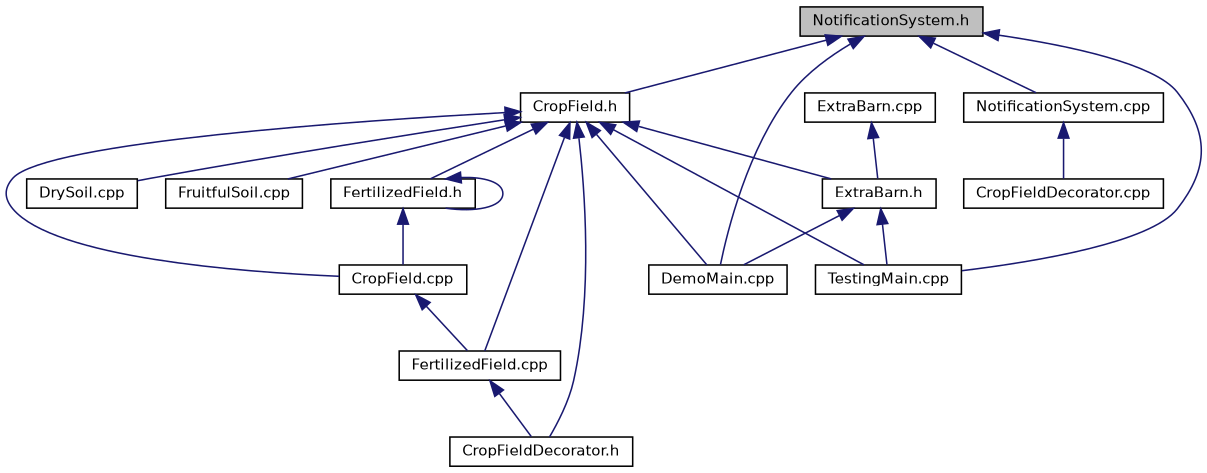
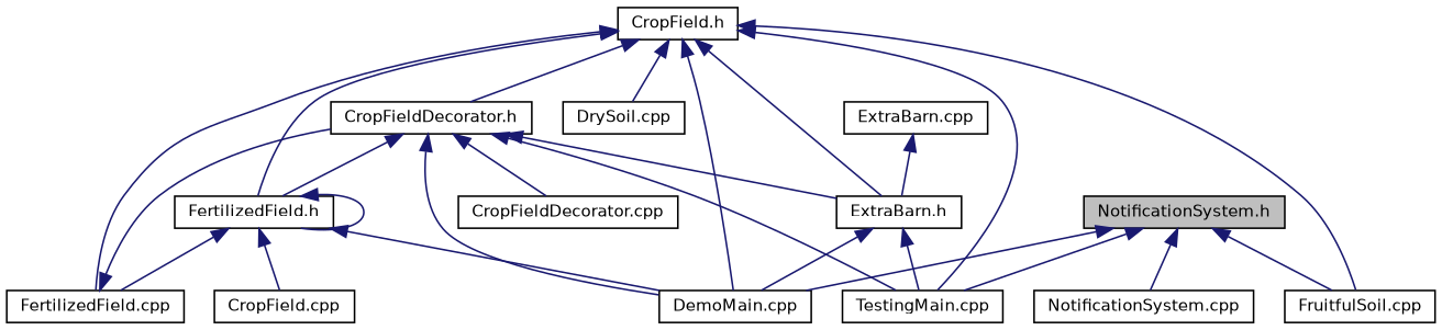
  digraph {
    node [color=black fillcolor=white fontname=Helvetica fontsize=10 shape=record style=filled]
    edge [color=midnightblue dir=back fontname=Helvetica fontsize=10 labelfontname=Helvetica labelfontsize=10 style=solid]
    n1 [fillcolor=grey75 fontcolor=black height=0.2 label="NotificationSystem.h" width=0.4]
    n2 [height=0.2 label="CropField.h" width=0.4]
    n3 [height=0.2 label="DemoMain.cpp" width=0.4]
    n4 [height=0.2 label="TestingMain.cpp" width=0.4]
    n5 [height=0.2 label="NotificationSystem.cpp" width=0.4]
    n6 [height=0.2 label="CropField.cpp" width=0.4]
    n7 [height=0.2 label="CropFieldDecorator.h" width=0.4]
    n8 [height=0.2 label="ExtraBarn.h" width=0.4]
    n9 [height=0.2 label="FertilizedField.cpp" width=0.4]
    n10 [height=0.2 label="FertilizedField.h" width=0.4]
    n11 [height=0.2 label="DrySoil.cpp" width=0.4]
    n12 [height=0.2 label="FruitfulSoil.cpp" width=0.4]
    n13 [height=0.2 label="CropFieldDecorator.cpp" width=0.4]
    n14 [height=0.2 label="ExtraBarn.cpp" width=0.4]
-   n1 -> n2
+   n1 -> n12
    n1 -> n3
    n1 -> n4
    n1 -> n5
    n2 -> n3
    n2 -> n4
-   n2 -> n6
    n2 -> n7
    n2 -> n8
    n2 -> n9
    n2 -> n10
    n2 -> n11
    n2 -> n12
-   n5 -> n13
+   n7 -> n3
+   n7 -> n4
+   n7 -> n8
+   n7 -> n10
+   n7 -> n13
    n8 -> n3
    n8 -> n4
    n9 -> n7
+   n10 -> n3
    n10 -> n6
-   n6 -> n9
+   n10 -> n9
    n10 -> n10
    n14 -> n8
  }
